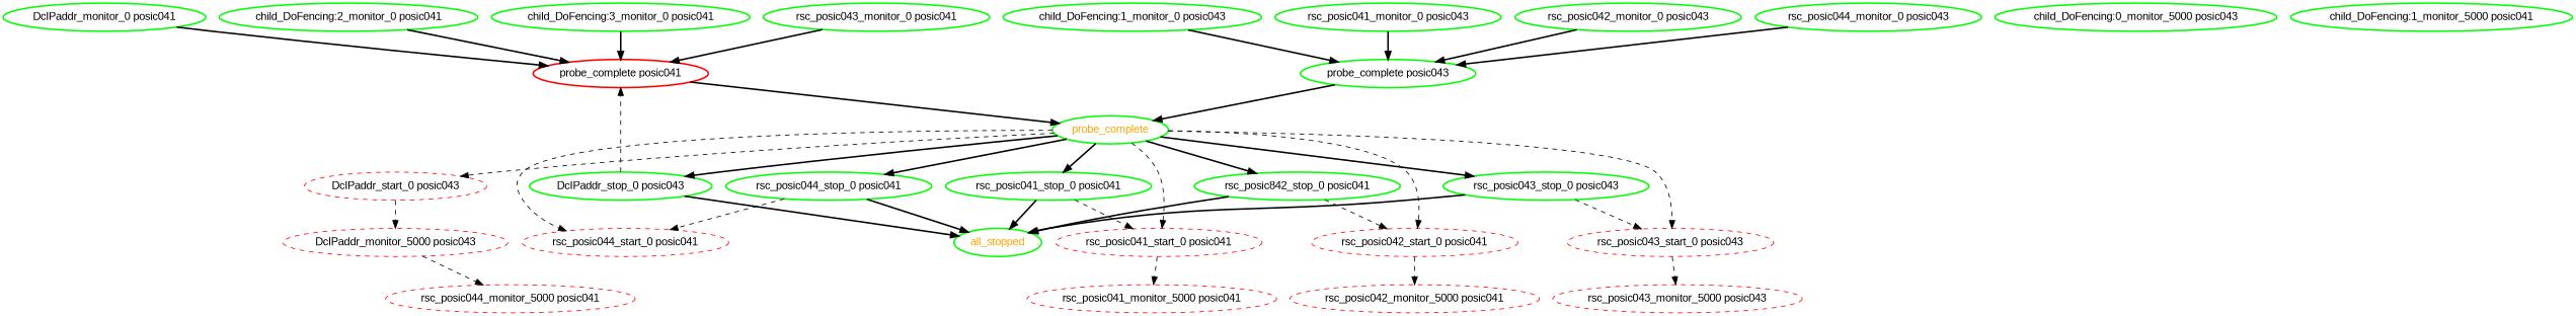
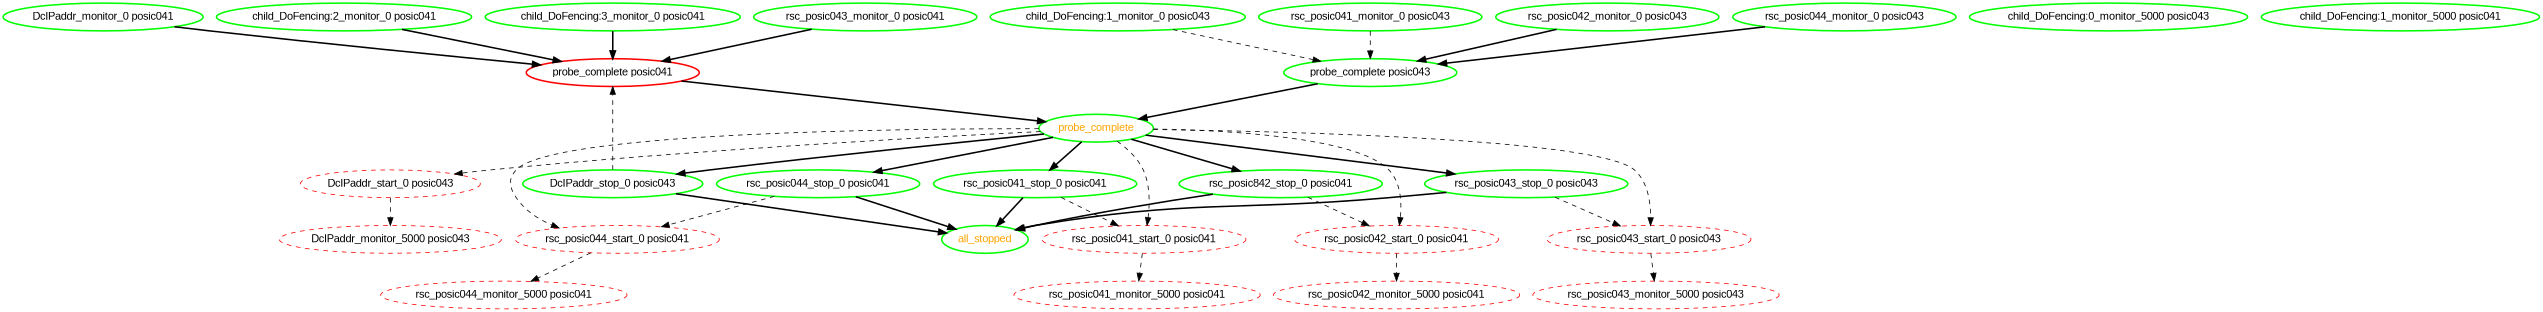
  digraph {
    fontname="Liberation Sans"
    node [color=green fontcolor=black fontname="Liberation Sans" style=bold]
    edge [fontname="Liberation Sans" style=bold]
    "probe_complete posic041" [color=red]
    "DcIPaddr_monitor_0 posic041"
    probe_complete [fontcolor=orange]
    "DcIPaddr_start_0 posic043" [color=red style=dashed]
    "DcIPaddr_stop_0 posic043"
    "rsc_posic041_start_0 posic041" [color=red style=dashed]
    "rsc_posic041_stop_0 posic041"
    "rsc_posic042_start_0 posic041" [color=red style=dashed]
    n9 [label="rsc_posic842_stop_0 posic041"]
    "rsc_posic043_start_0 posic043" [color=red style=dashed]
    "rsc_posic043_stop_0 posic043"
    "rsc_posic044_start_0 posic041" [color=red style=dashed]
    "rsc_posic044_stop_0 posic041"
    "DcIPaddr_monitor_5000 posic043" [color=red style=dashed]
    all_stopped [fontcolor=orange]
    "child_DoFencing:0_monitor_5000 posic043"
    "child_DoFencing:1_monitor_0 posic043"
    "probe_complete posic043"
    "child_DoFencing:1_monitor_5000 posic041"
    "child_DoFencing:2_monitor_0 posic041"
    "child_DoFencing:3_monitor_0 posic041"
    "rsc_posic041_monitor_5000 posic041" [color=red style=dashed]
    "rsc_posic042_monitor_5000 posic041" [color=red style=dashed]
    "rsc_posic043_monitor_5000 posic043" [color=red style=dashed]
    "rsc_posic044_monitor_5000 posic041" [color=red style=dashed]
    "rsc_posic041_monitor_0 posic043"
    "rsc_posic042_monitor_0 posic043"
    "rsc_posic043_monitor_0 posic041"
    "rsc_posic044_monitor_0 posic043"
    "probe_complete posic041" -> probe_complete
    "DcIPaddr_monitor_0 posic041" -> "probe_complete posic041"
    probe_complete -> "DcIPaddr_start_0 posic043" [style=dashed]
    probe_complete -> "DcIPaddr_stop_0 posic043"
    probe_complete -> "rsc_posic041_start_0 posic041" [style=dashed]
    probe_complete -> "rsc_posic041_stop_0 posic041"
    probe_complete -> "rsc_posic042_start_0 posic041" [style=dashed]
    probe_complete -> n9
    probe_complete -> "rsc_posic043_start_0 posic043" [style=dashed]
    probe_complete -> "rsc_posic043_stop_0 posic043"
    probe_complete -> "rsc_posic044_start_0 posic041" [style=dashed]
    probe_complete -> "rsc_posic044_stop_0 posic041"
    "DcIPaddr_start_0 posic043" -> "DcIPaddr_monitor_5000 posic043" [style=dashed]
    "DcIPaddr_stop_0 posic043" -> "probe_complete posic041" [style=dashed]
    "DcIPaddr_stop_0 posic043" -> all_stopped
    "rsc_posic041_start_0 posic041" -> "rsc_posic041_monitor_5000 posic041" [style=dashed]
    "rsc_posic041_stop_0 posic041" -> "rsc_posic041_start_0 posic041" [style=dashed]
    "rsc_posic041_stop_0 posic041" -> all_stopped
    "rsc_posic042_start_0 posic041" -> "rsc_posic042_monitor_5000 posic041" [style=dashed]
    n9 -> "rsc_posic042_start_0 posic041" [style=dashed]
    n9 -> all_stopped
    "rsc_posic043_start_0 posic043" -> "rsc_posic043_monitor_5000 posic043" [style=dashed]
    "rsc_posic043_stop_0 posic043" -> "rsc_posic043_start_0 posic043" [style=dashed]
    "rsc_posic043_stop_0 posic043" -> all_stopped
-   "DcIPaddr_monitor_5000 posic043" -> "rsc_posic044_monitor_5000 posic041" [style=dashed]
+   "rsc_posic044_start_0 posic041" -> "rsc_posic044_monitor_5000 posic041" [style=dashed]
    "rsc_posic044_stop_0 posic041" -> "rsc_posic044_start_0 posic041" [style=dashed]
    "rsc_posic044_stop_0 posic041" -> all_stopped
-   "child_DoFencing:1_monitor_0 posic043" -> "probe_complete posic043"
+   "child_DoFencing:1_monitor_0 posic043" -> "probe_complete posic043" [style=dashed]
    "probe_complete posic043" -> probe_complete
    "child_DoFencing:2_monitor_0 posic041" -> "probe_complete posic041"
    "child_DoFencing:3_monitor_0 posic041" -> "probe_complete posic041"
-   "rsc_posic041_monitor_0 posic043" -> "probe_complete posic043"
+   "rsc_posic041_monitor_0 posic043" -> "probe_complete posic043" [style=dashed]
    "rsc_posic042_monitor_0 posic043" -> "probe_complete posic043"
    "rsc_posic043_monitor_0 posic041" -> "probe_complete posic041"
    "rsc_posic044_monitor_0 posic043" -> "probe_complete posic043"
  }
